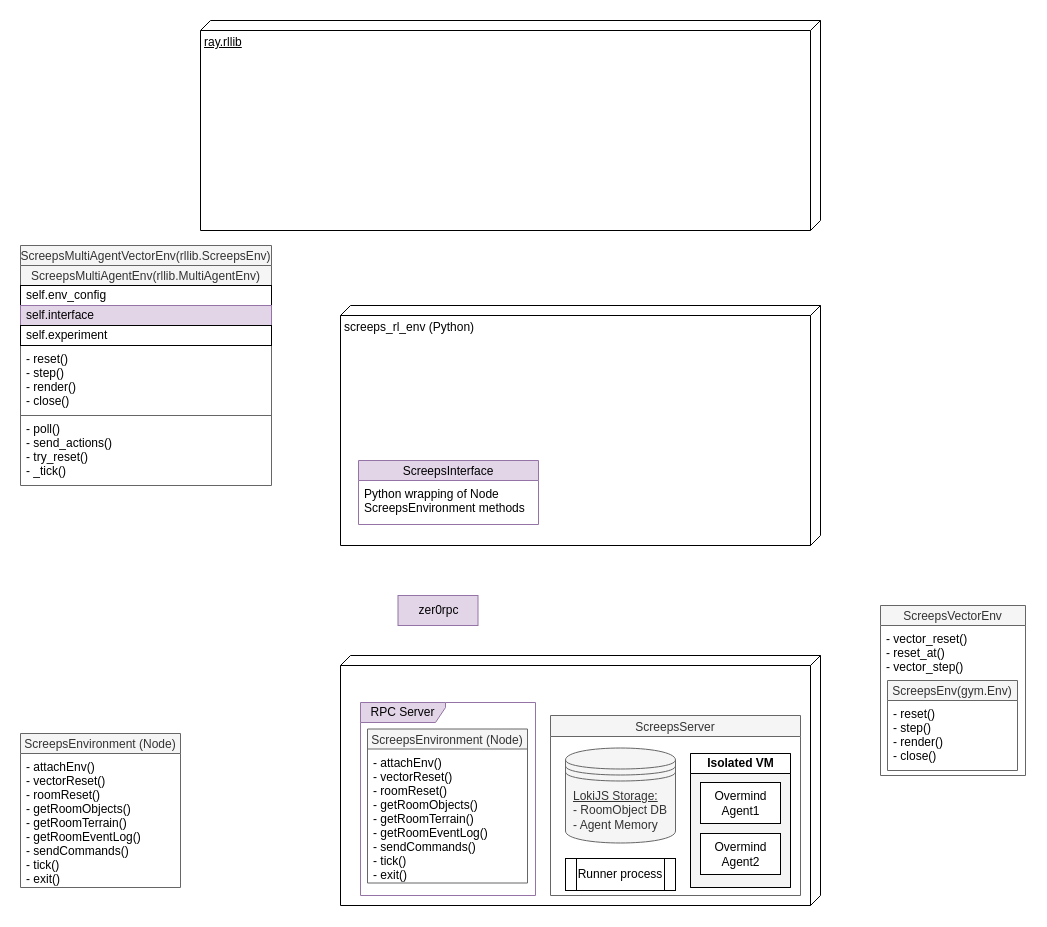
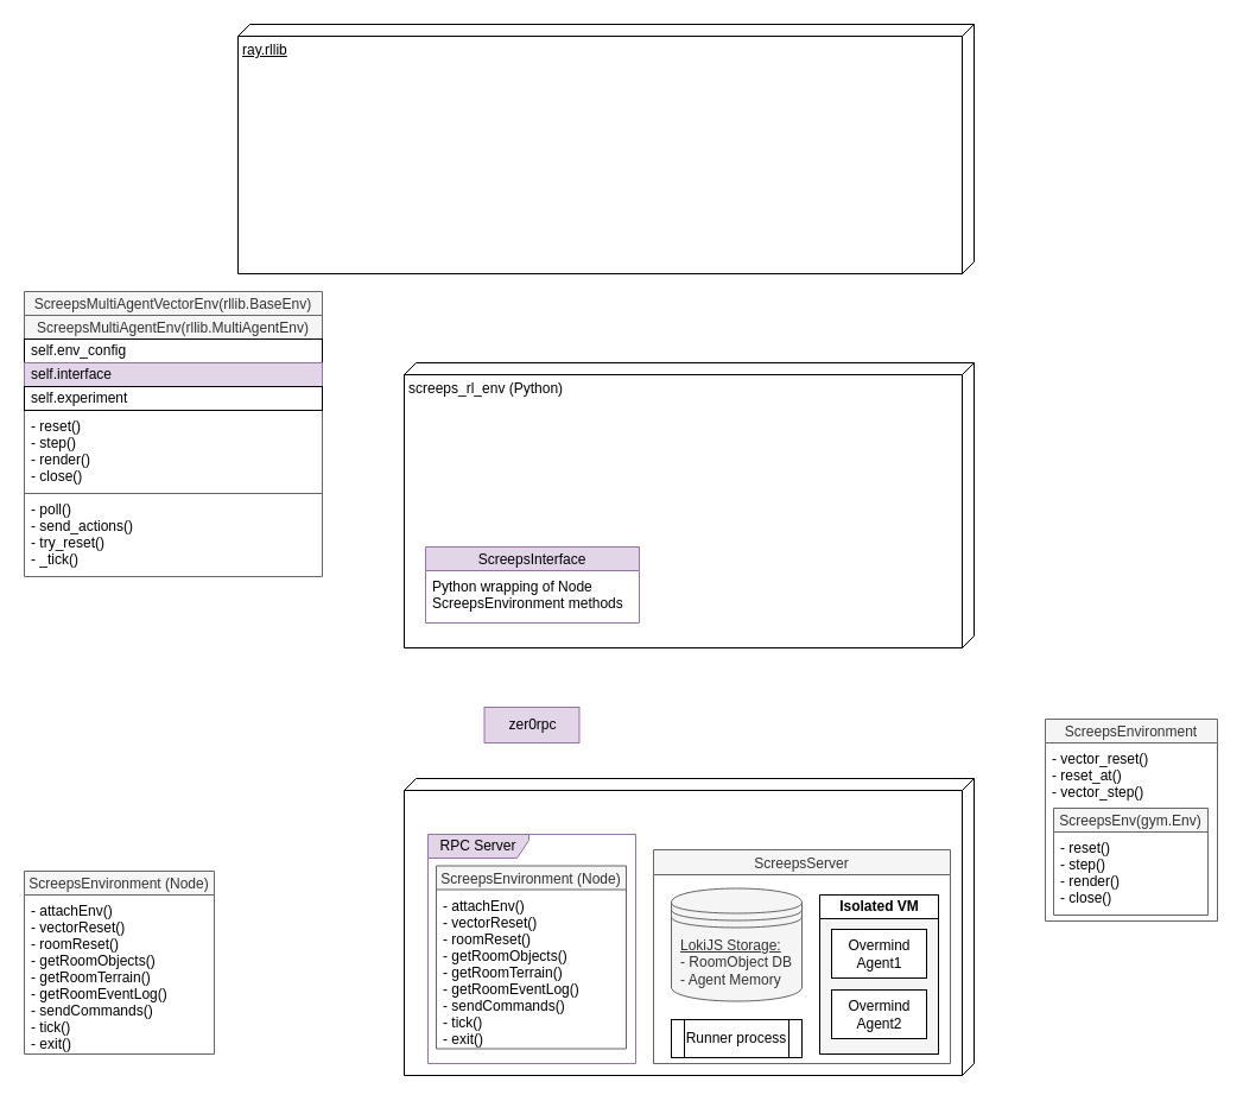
  <mxCell id="0" />
  <mxCell id="1" parent="0" />
  <mxCell id="2" value="" style="verticalAlign=top;align=left;spacingTop=8;spacingLeft=2;spacingRight=12;shape=cube;size=10;direction=south;fontStyle=0;strokeColor=#000000;spacingBottom=0;" vertex="1" parent="1"><mxGeometry x="340" y="655" width="480" height="250" as="geometry" /></mxCell>
  <mxCell id="3" value="screeps_rl_env (Python)" style="verticalAlign=top;align=left;spacingTop=8;spacingLeft=2;spacingRight=12;shape=cube;size=10;direction=south;fontStyle=0;" vertex="1" parent="1"><mxGeometry x="340" y="305" width="480" height="240" as="geometry" /></mxCell>
  <mxCell id="4" value="ray.rllib" style="verticalAlign=top;align=left;spacingTop=8;spacingLeft=2;spacingRight=12;shape=cube;size=10;direction=south;fontStyle=4;html=1;" vertex="1" parent="1"><mxGeometry x="200" y="20" width="620" height="210" as="geometry" /></mxCell>
  <mxCell id="5" value="&lt;div style=&quot;text-align: left&quot;&gt;&lt;span&gt;&lt;u&gt;LokiJS Storage:&lt;/u&gt;&lt;/span&gt;&lt;/div&gt;&lt;div style=&quot;text-align: left&quot;&gt;&lt;span&gt;- RoomObject DB&lt;/span&gt;&lt;/div&gt;&lt;div style=&quot;text-align: left&quot;&gt;&lt;span&gt;- Agent Memory&lt;/span&gt;&lt;/div&gt;" style="shape=datastore;whiteSpace=wrap;html=1;fillColor=#f5f5f5;strokeColor=#666666;fontColor=#333333;" vertex="1" parent="1"><mxGeometry x="565" y="747.5" width="110" height="95" as="geometry" /></mxCell>
  <mxCell id="6" value="ScreepsServer" style="swimlane;fontStyle=0;childLayout=stackLayout;horizontal=1;startSize=21;fillColor=#f5f5f5;horizontalStack=0;resizeParent=1;resizeParentMax=0;resizeLast=0;collapsible=1;marginBottom=0;labelBackgroundColor=none;strokeColor=#666666;fontColor=#333333;" vertex="1" parent="1"><mxGeometry x="550" y="715" width="250" height="180" as="geometry"><mxRectangle x="690" y="570" width="90" height="26" as="alternateBounds" /></mxGeometry></mxCell>
  <mxCell id="7" value="" style="group;fillColor=#f5f5f5;strokeColor=#666666;fontColor=#333333;" vertex="1" connectable="0" parent="1"><mxGeometry x="690" y="753" width="100" height="134" as="geometry" /></mxCell>
  <mxCell id="8" value="Isolated VM" style="swimlane;html=1;startSize=20;horizontal=1;containerType=tree;" vertex="1" parent="7"><mxGeometry width="100" height="134" as="geometry" /></mxCell>
  <mxCell id="9" value="Overmind&lt;br&gt;Agent1&lt;br&gt;" style="html=1;" vertex="1" parent="8"><mxGeometry x="10" y="29" width="80" height="41" as="geometry" /></mxCell>
  <mxCell id="10" value="Overmind&lt;br&gt;Agent2&lt;br&gt;" style="html=1;" vertex="1" parent="8"><mxGeometry x="10" y="80" width="80" height="41" as="geometry" /></mxCell>
  <mxCell id="11" value="Runner process" style="shape=process;whiteSpace=wrap;html=1;backgroundOutline=1;" vertex="1" parent="1"><mxGeometry x="565" y="858" width="110" height="32" as="geometry" /></mxCell>
  <mxCell id="12" value="" style="group" vertex="1" connectable="0" parent="1"><mxGeometry x="360" y="702" width="175" height="193" as="geometry" /></mxCell>
  <mxCell id="13" value="RPC Server" style="shape=umlFrame;whiteSpace=wrap;html=1;labelBackgroundColor=none;strokeColor=#9673a6;fillColor=#e1d5e7;width=85;height=20;" vertex="1" parent="12"><mxGeometry width="175" height="193" as="geometry" /></mxCell>
  <mxCell id="14" value="ScreepsEnvironment (Node)" style="swimlane;fontStyle=0;childLayout=stackLayout;horizontal=1;startSize=20;fillColor=#f5f5f5;horizontalStack=0;resizeParent=1;resizeParentMax=0;resizeLast=0;collapsible=1;marginBottom=0;strokeColor=#666666;fontColor=#333333;" vertex="1" parent="12"><mxGeometry x="7" y="26.5" width="160" height="154" as="geometry" /></mxCell>
  <mxCell id="15" value="- attachEnv()&#10;- vectorReset()&#10;- roomReset()&#10;- getRoomObjects()&#10;- getRoomTerrain()&#10;- getRoomEventLog()&#10;- sendCommands()&#10;- tick()&#10;- exit()&#10;" style="text;strokeColor=none;fillColor=none;align=left;verticalAlign=top;spacingLeft=4;spacingRight=4;overflow=hidden;rotatable=0;points=[[0,0.5],[1,0.5]];portConstraint=eastwest;" vertex="1" parent="14"><mxGeometry y="20" width="160" height="134" as="geometry" /></mxCell>
- <mxCell id="16" value="zer0rpc" style="html=1;labelBackgroundColor=none;strokeColor=#9673a6;fillColor=#e1d5e7;" vertex="1" parent="1"><mxGeometry x="397.5" y="595" width="80" height="30" as="geometry" /></mxCell>
+ <mxCell id="16" value="zer0rpc" style="html=1;labelBackgroundColor=none;strokeColor=#9673a6;fillColor=#e1d5e7;" vertex="1" parent="1"><mxGeometry x="407.5" y="595" width="80" height="30" as="geometry" /></mxCell>
  <mxCell id="17" value="ScreepsInterface" style="swimlane;fontStyle=0;childLayout=stackLayout;horizontal=1;startSize=20;fillColor=#e1d5e7;horizontalStack=0;resizeParent=1;resizeParentMax=0;resizeLast=0;collapsible=1;marginBottom=0;labelBackgroundColor=none;strokeColor=#9673a6;html=0;" vertex="1" parent="1"><mxGeometry x="358" y="460" width="180" height="64" as="geometry" /></mxCell>
  <mxCell id="18" value="Python wrapping of Node&#10;ScreepsEnvironment methods&#10;" style="text;strokeColor=none;fillColor=none;align=left;verticalAlign=top;spacingLeft=4;spacingRight=4;overflow=hidden;rotatable=0;points=[[0,0.5],[1,0.5]];portConstraint=eastwest;" vertex="1" parent="17"><mxGeometry y="20" width="180" height="44" as="geometry" /></mxCell>
  <mxCell id="19" value="ScreepsEnvironment (Node)" style="swimlane;fontStyle=0;childLayout=stackLayout;horizontal=1;startSize=20;fillColor=#f5f5f5;horizontalStack=0;resizeParent=1;resizeParentMax=0;resizeLast=0;collapsible=1;marginBottom=0;strokeColor=#666666;fontColor=#333333;" vertex="1" parent="1"><mxGeometry x="20" y="733" width="160" height="154" as="geometry" /></mxCell>
  <mxCell id="20" value="- attachEnv()&#10;- vectorReset()&#10;- roomReset()&#10;- getRoomObjects()&#10;- getRoomTerrain()&#10;- getRoomEventLog()&#10;- sendCommands()&#10;- tick()&#10;- exit()&#10;" style="text;strokeColor=none;fillColor=none;align=left;verticalAlign=top;spacingLeft=4;spacingRight=4;overflow=hidden;rotatable=0;points=[[0,0.5],[1,0.5]];portConstraint=eastwest;" vertex="1" parent="19"><mxGeometry y="20" width="160" height="134" as="geometry" /></mxCell>
  <mxCell id="21" value="" style="group" vertex="1" connectable="0" parent="1"><mxGeometry x="880" y="605" width="145" height="170" as="geometry" /></mxCell>
  <mxCell id="22" value="ScreepsEnv(gym.Env)" style="swimlane;fontStyle=0;childLayout=stackLayout;horizontal=1;startSize=20;fillColor=#f5f5f5;horizontalStack=0;resizeParent=1;resizeParentMax=0;resizeLast=0;collapsible=1;marginBottom=0;strokeColor=#666666;fontColor=#333333;" vertex="1" parent="21"><mxGeometry x="7" y="75" width="130" height="90" as="geometry"><mxRectangle x="70" y="315" width="150" height="20" as="alternateBounds" /></mxGeometry></mxCell>
  <mxCell id="23" value="- reset()&#10;- step()&#10;- render()&#10;- close()&#10;" style="text;strokeColor=none;fillColor=none;align=left;verticalAlign=top;spacingLeft=4;spacingRight=4;overflow=hidden;rotatable=0;points=[[0,0.5],[1,0.5]];portConstraint=eastwest;" vertex="1" parent="22"><mxGeometry y="20" width="130" height="70" as="geometry" /></mxCell>
- <mxCell id="24" value="ScreepsVectorEnv" style="swimlane;fontStyle=0;childLayout=stackLayout;horizontal=1;startSize=20;fillColor=#f5f5f5;horizontalStack=0;resizeParent=1;resizeParentMax=0;resizeLast=0;collapsible=1;marginBottom=0;strokeColor=#666666;fontColor=#333333;" vertex="1" parent="21"><mxGeometry width="145" height="170" as="geometry"><mxRectangle x="70" y="315" width="150" height="20" as="alternateBounds" /></mxGeometry></mxCell>
+ <mxCell id="24" value="ScreepsEnvironment" style="swimlane;fontStyle=0;childLayout=stackLayout;horizontal=1;startSize=20;fillColor=#f5f5f5;horizontalStack=0;resizeParent=1;resizeParentMax=0;resizeLast=0;collapsible=1;marginBottom=0;strokeColor=#666666;fontColor=#333333;" vertex="1" parent="21"><mxGeometry width="145" height="170" as="geometry"><mxRectangle x="70" y="315" width="150" height="20" as="alternateBounds" /></mxGeometry></mxCell>
  <mxCell id="25" value="- vector_reset()&#10;- reset_at()&#10;- vector_step()&#10;" style="text;strokeColor=none;fillColor=none;align=left;verticalAlign=top;spacingLeft=4;spacingRight=4;overflow=hidden;rotatable=0;points=[[0,0.5],[1,0.5]];portConstraint=eastwest;" vertex="1" parent="24"><mxGeometry y="20" width="145" height="150" as="geometry" /></mxCell>
- <mxCell id="26" value="ScreepsMultiAgentVectorEnv(rllib.ScreepsEnv)" style="swimlane;fontStyle=0;childLayout=stackLayout;horizontal=1;startSize=20;fillColor=#f5f5f5;horizontalStack=0;resizeParent=1;resizeParentMax=0;resizeLast=0;collapsible=1;marginBottom=0;strokeColor=#666666;fontColor=#333333;" vertex="1" parent="1"><mxGeometry x="20" y="245" width="251" height="240" as="geometry"><mxRectangle x="70" y="315" width="150" height="20" as="alternateBounds" /></mxGeometry></mxCell>
+ <mxCell id="26" value="ScreepsMultiAgentVectorEnv(rllib.BaseEnv)" style="swimlane;fontStyle=0;childLayout=stackLayout;horizontal=1;startSize=20;fillColor=#f5f5f5;horizontalStack=0;resizeParent=1;resizeParentMax=0;resizeLast=0;collapsible=1;marginBottom=0;strokeColor=#666666;fontColor=#333333;" vertex="1" parent="1"><mxGeometry x="20" y="245" width="251" height="240" as="geometry"><mxRectangle x="70" y="315" width="150" height="20" as="alternateBounds" /></mxGeometry></mxCell>
  <mxCell id="27" value="ScreepsMultiAgentEnv(rllib.MultiAgentEnv)" style="swimlane;fontStyle=0;childLayout=stackLayout;horizontal=1;startSize=20;fillColor=#f5f5f5;horizontalStack=0;resizeParent=1;resizeParentMax=0;resizeLast=0;collapsible=1;marginBottom=0;strokeColor=#666666;fontColor=#333333;" vertex="1" parent="26"><mxGeometry y="20" width="251" height="150" as="geometry"><mxRectangle x="70" y="315" width="150" height="20" as="alternateBounds" /></mxGeometry></mxCell>
  <mxCell id="28" value="&lt;div style=&quot;text-align: left&quot;&gt;&lt;span&gt;self.env_config&lt;/span&gt;&lt;/div&gt;" style="html=1;labelBackgroundColor=none;strokeColor=#000000;fillColor=none;align=left;spacingLeft=4;" vertex="1" parent="27"><mxGeometry y="20" width="251" height="20" as="geometry" /></mxCell>
  <mxCell id="29" value="self.interface" style="html=1;labelBackgroundColor=none;strokeColor=#9673a6;fillColor=#e1d5e7;align=left;spacingLeft=4;" vertex="1" parent="27"><mxGeometry y="40" width="251" height="20" as="geometry" /></mxCell>
  <mxCell id="30" value="self.experiment" style="html=1;labelBackgroundColor=none;strokeColor=#000000;fillColor=none;align=left;spacingLeft=4;" vertex="1" parent="27"><mxGeometry y="60" width="251" height="20" as="geometry" /></mxCell>
  <mxCell id="31" value="- reset()&#10;- step()&#10;- render()&#10;- close()&#10;" style="text;strokeColor=none;fillColor=none;align=left;verticalAlign=top;spacingLeft=4;spacingRight=4;overflow=hidden;rotatable=0;points=[[0,0.5],[1,0.5]];portConstraint=eastwest;" vertex="1" parent="27"><mxGeometry y="80" width="251" height="70" as="geometry" /></mxCell>
  <mxCell id="32" value="- poll()&#10;- send_actions()&#10;- try_reset()&#10;- _tick()&#10;" style="text;strokeColor=none;fillColor=none;align=left;verticalAlign=top;spacingLeft=4;spacingRight=4;overflow=hidden;rotatable=0;points=[[0,0.5],[1,0.5]];portConstraint=eastwest;" vertex="1" parent="26"><mxGeometry y="170" width="251" height="70" as="geometry" /></mxCell>
